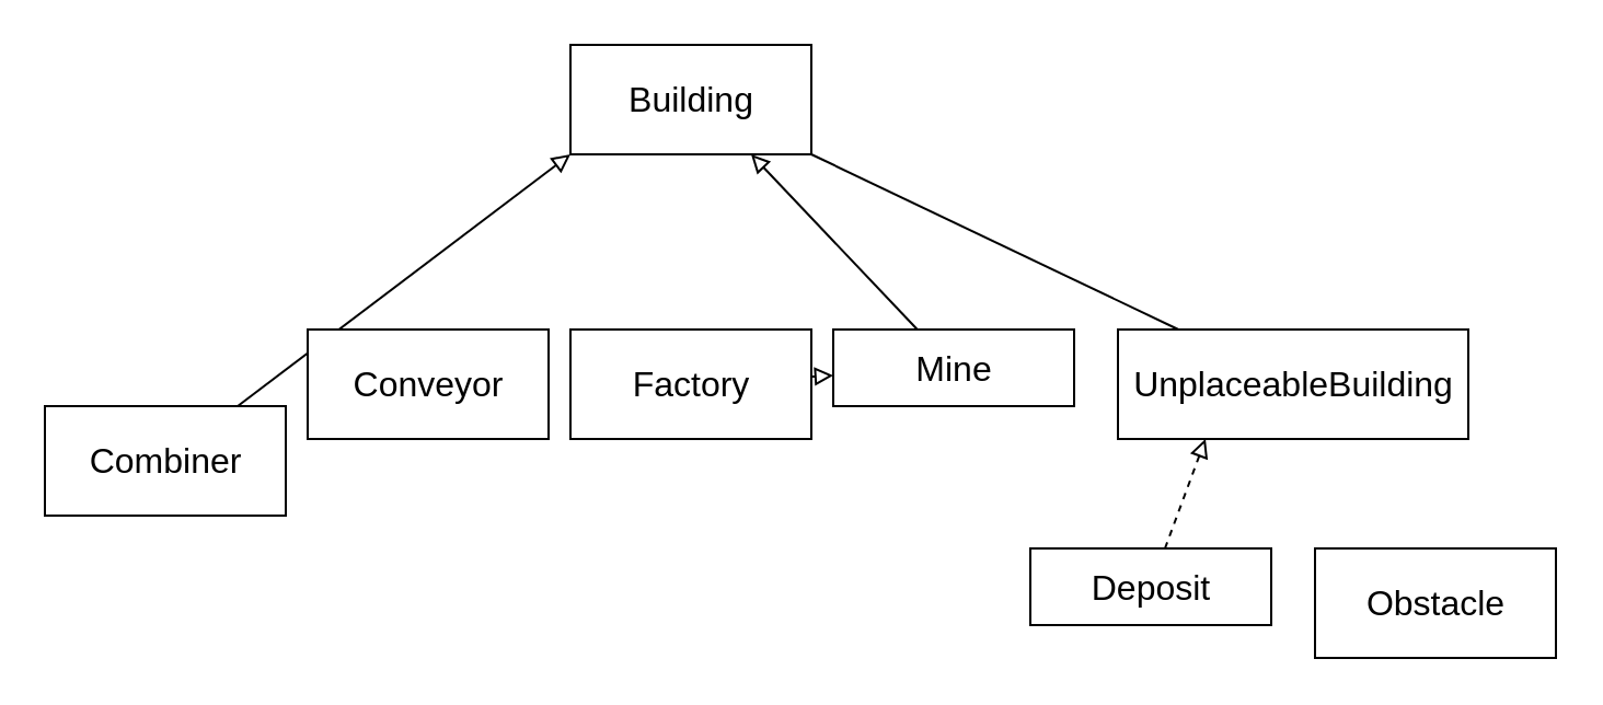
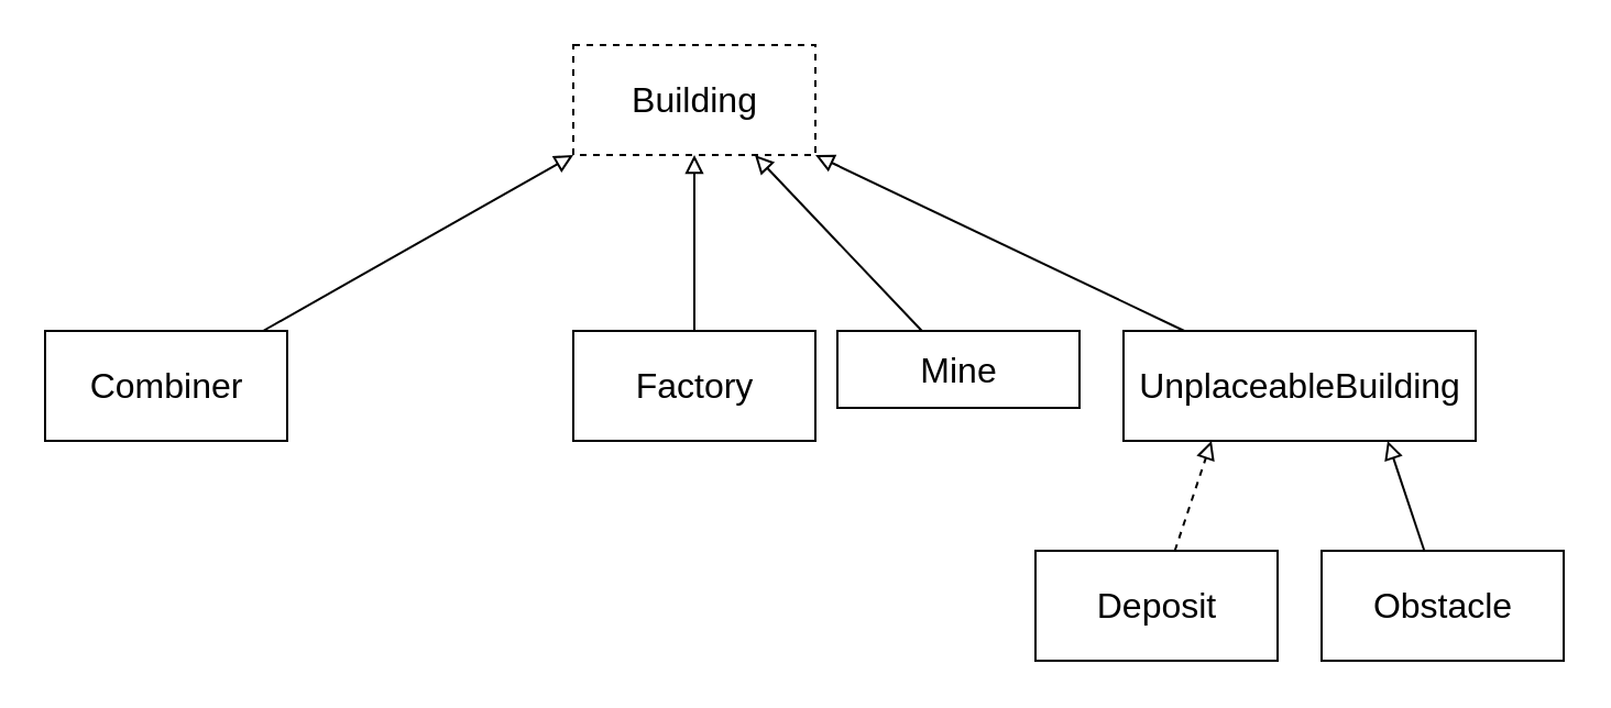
  <mxCell id="0" />
  <mxCell id="1" parent="0" />
- <mxCell id="2" value="&lt;font style=&quot;font-size: 16px&quot;&gt;Building&lt;/font&gt;" style="html=1;" vertex="1" parent="1"><mxGeometry x="260" y="20" width="110" height="50" as="geometry" /></mxCell>
+ <mxCell id="2" value="&lt;font style=&quot;font-size: 16px&quot;&gt;Building&lt;/font&gt;" style="html=1;dashed=1;" vertex="1" parent="1"><mxGeometry x="260" y="20" width="110" height="50" as="geometry" /></mxCell>
+ <mxCell id="3" style="edgeStyle=none;rounded=0;orthogonalLoop=1;jettySize=auto;html=1;entryX=0.75;entryY=1;entryDx=0;entryDy=0;endArrow=block;endFill=0;" edge="1" parent="1" source="4" target="15"><mxGeometry relative="1" as="geometry" /></mxCell>
  <mxCell id="4" value="&lt;span style=&quot;font-size: 16px&quot;&gt;Obstacle&lt;/span&gt;" style="html=1;" vertex="1" parent="1"><mxGeometry x="600" y="250" width="110" height="50" as="geometry" /></mxCell>
  <mxCell id="5" style="rounded=0;orthogonalLoop=1;jettySize=auto;html=1;entryX=0;entryY=1;entryDx=0;entryDy=0;endArrow=block;endFill=0;" edge="1" parent="1" source="6" target="2"><mxGeometry relative="1" as="geometry" /></mxCell>
- <mxCell id="6" value="&lt;font style=&quot;font-size: 16px&quot;&gt;Combiner&lt;/font&gt;" style="html=1;" vertex="1" parent="1"><mxGeometry x="20" y="185" width="110" height="50" as="geometry" /></mxCell>
+ <mxCell id="6" value="&lt;font style=&quot;font-size: 16px&quot;&gt;Combiner&lt;/font&gt;" style="html=1;" vertex="1" parent="1"><mxGeometry x="20" y="150" width="110" height="50" as="geometry" /></mxCell>
  <mxCell id="7" style="edgeStyle=none;rounded=0;orthogonalLoop=1;jettySize=auto;html=1;entryX=0.75;entryY=1;entryDx=0;entryDy=0;endArrow=block;endFill=0;" edge="1" parent="1" source="8" target="2"><mxGeometry relative="1" as="geometry" /></mxCell>
  <mxCell id="8" value="&lt;font style=&quot;font-size: 16px&quot;&gt;Mine&lt;/font&gt;" style="html=1;" vertex="1" parent="1"><mxGeometry x="380" y="150" width="110" height="35" as="geometry" /></mxCell>
- <mxCell id="9" style="edgeStyle=none;rounded=0;orthogonalLoop=1;jettySize=auto;html=1;endArrow=block;endFill=0;" edge="1" parent="1" source="10" target="8"><mxGeometry relative="1" as="geometry" /></mxCell>
+ <mxCell id="9" style="edgeStyle=none;rounded=0;orthogonalLoop=1;jettySize=auto;html=1;entryX=0.5;entryY=1;entryDx=0;entryDy=0;endArrow=block;endFill=0;" edge="1" parent="1" source="10" target="2"><mxGeometry relative="1" as="geometry" /></mxCell>
  <mxCell id="10" value="&lt;font style=&quot;font-size: 16px&quot;&gt;Factory&lt;/font&gt;" style="html=1;" vertex="1" parent="1"><mxGeometry x="260" y="150" width="110" height="50" as="geometry" /></mxCell>
  <mxCell id="11" style="edgeStyle=none;rounded=0;orthogonalLoop=1;jettySize=auto;html=1;entryX=0.25;entryY=1;entryDx=0;entryDy=0;endArrow=block;endFill=0;dashed=1;" edge="1" parent="1" source="12" target="15"><mxGeometry relative="1" as="geometry" /></mxCell>
- <mxCell id="12" value="&lt;font style=&quot;font-size: 16px&quot;&gt;Deposit&lt;/font&gt;" style="html=1;" vertex="1" parent="1"><mxGeometry x="470" y="250" width="110" height="35" as="geometry" /></mxCell>
- <mxCell id="13" value="&lt;font style=&quot;font-size: 16px&quot;&gt;Conveyor&lt;/font&gt;" style="html=1;" vertex="1" parent="1"><mxGeometry x="140" y="150" width="110" height="50" as="geometry" /></mxCell>
- <mxCell id="14" style="edgeStyle=none;rounded=0;orthogonalLoop=1;jettySize=auto;html=1;entryX=1;entryY=1;entryDx=0;entryDy=0;endArrow=none;endFill=0;" edge="1" parent="1" source="15" target="2"><mxGeometry relative="1" as="geometry" /></mxCell>
+ <mxCell id="12" value="&lt;font style=&quot;font-size: 16px&quot;&gt;Deposit&lt;/font&gt;" style="html=1;" vertex="1" parent="1"><mxGeometry x="470" y="250" width="110" height="50" as="geometry" /></mxCell>
+ <mxCell id="14" style="edgeStyle=none;rounded=0;orthogonalLoop=1;jettySize=auto;html=1;entryX=1;entryY=1;entryDx=0;entryDy=0;endArrow=block;endFill=0;" edge="1" parent="1" source="15" target="2"><mxGeometry relative="1" as="geometry" /></mxCell>
  <mxCell id="15" value="&lt;span style=&quot;font-size: 16px&quot;&gt;UnplaceableBuilding&lt;/span&gt;" style="html=1;" vertex="1" parent="1"><mxGeometry x="510" y="150" width="160" height="50" as="geometry" /></mxCell>
